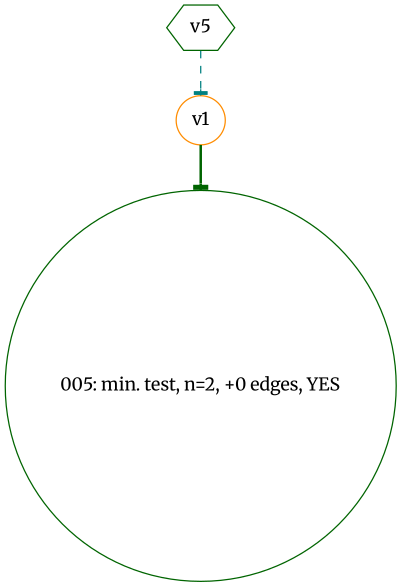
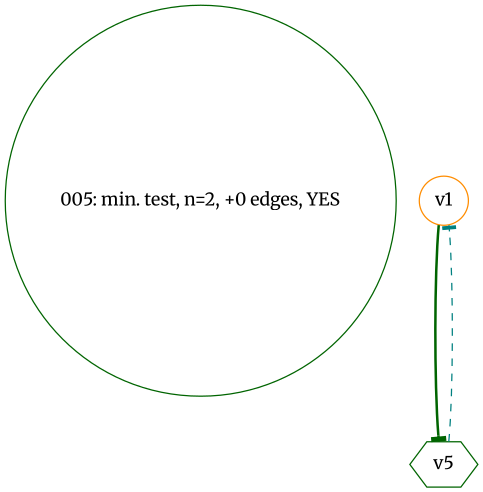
  digraph {
    fontname=Merriweather
    node [color=darkgreen fontname=Merriweather shape=circle]
    edge [arrowhead=tee fontname=Merriweather]
    n1 [label="005: min. test, n=2, +0 edges, YES"]
    v1 [color=darkorange]
    n3 [label=v5 shape=hexagon]
-   v1 -> n1 [color=darkgreen style=bold]
+   v1 -> n3 [color=darkgreen style=bold]
    n3 -> v1 [color=teal style=dashed]
  }
